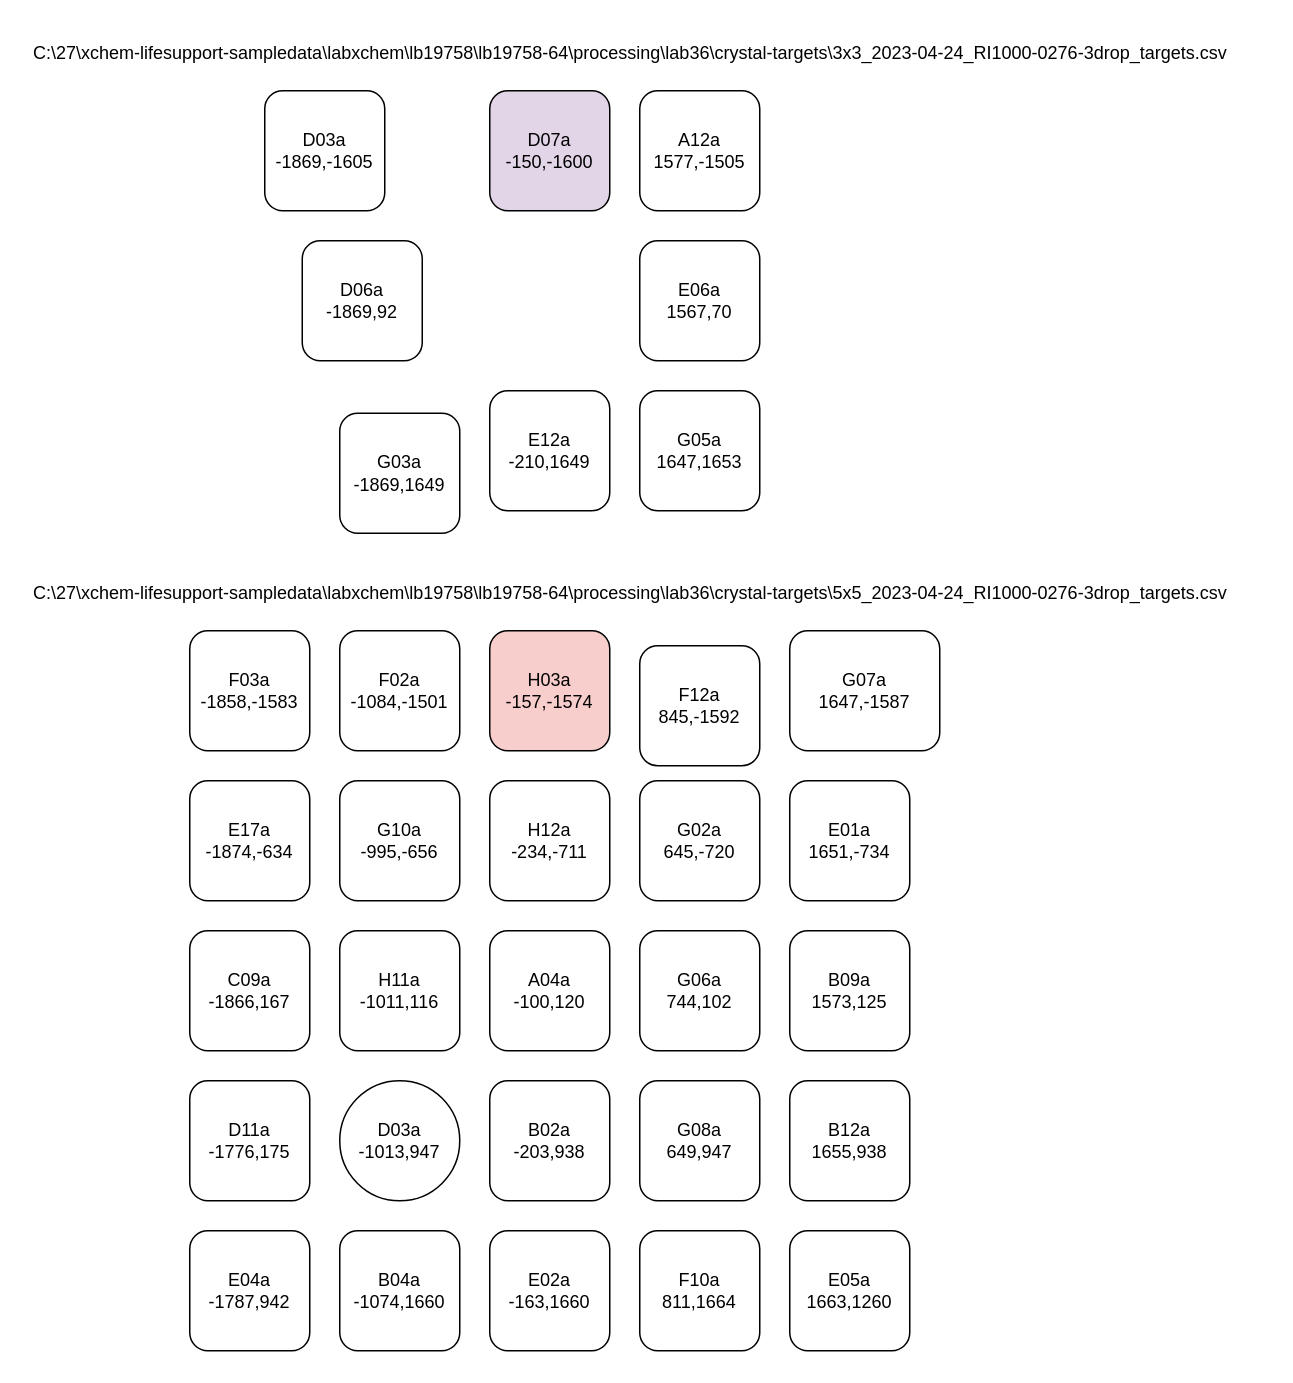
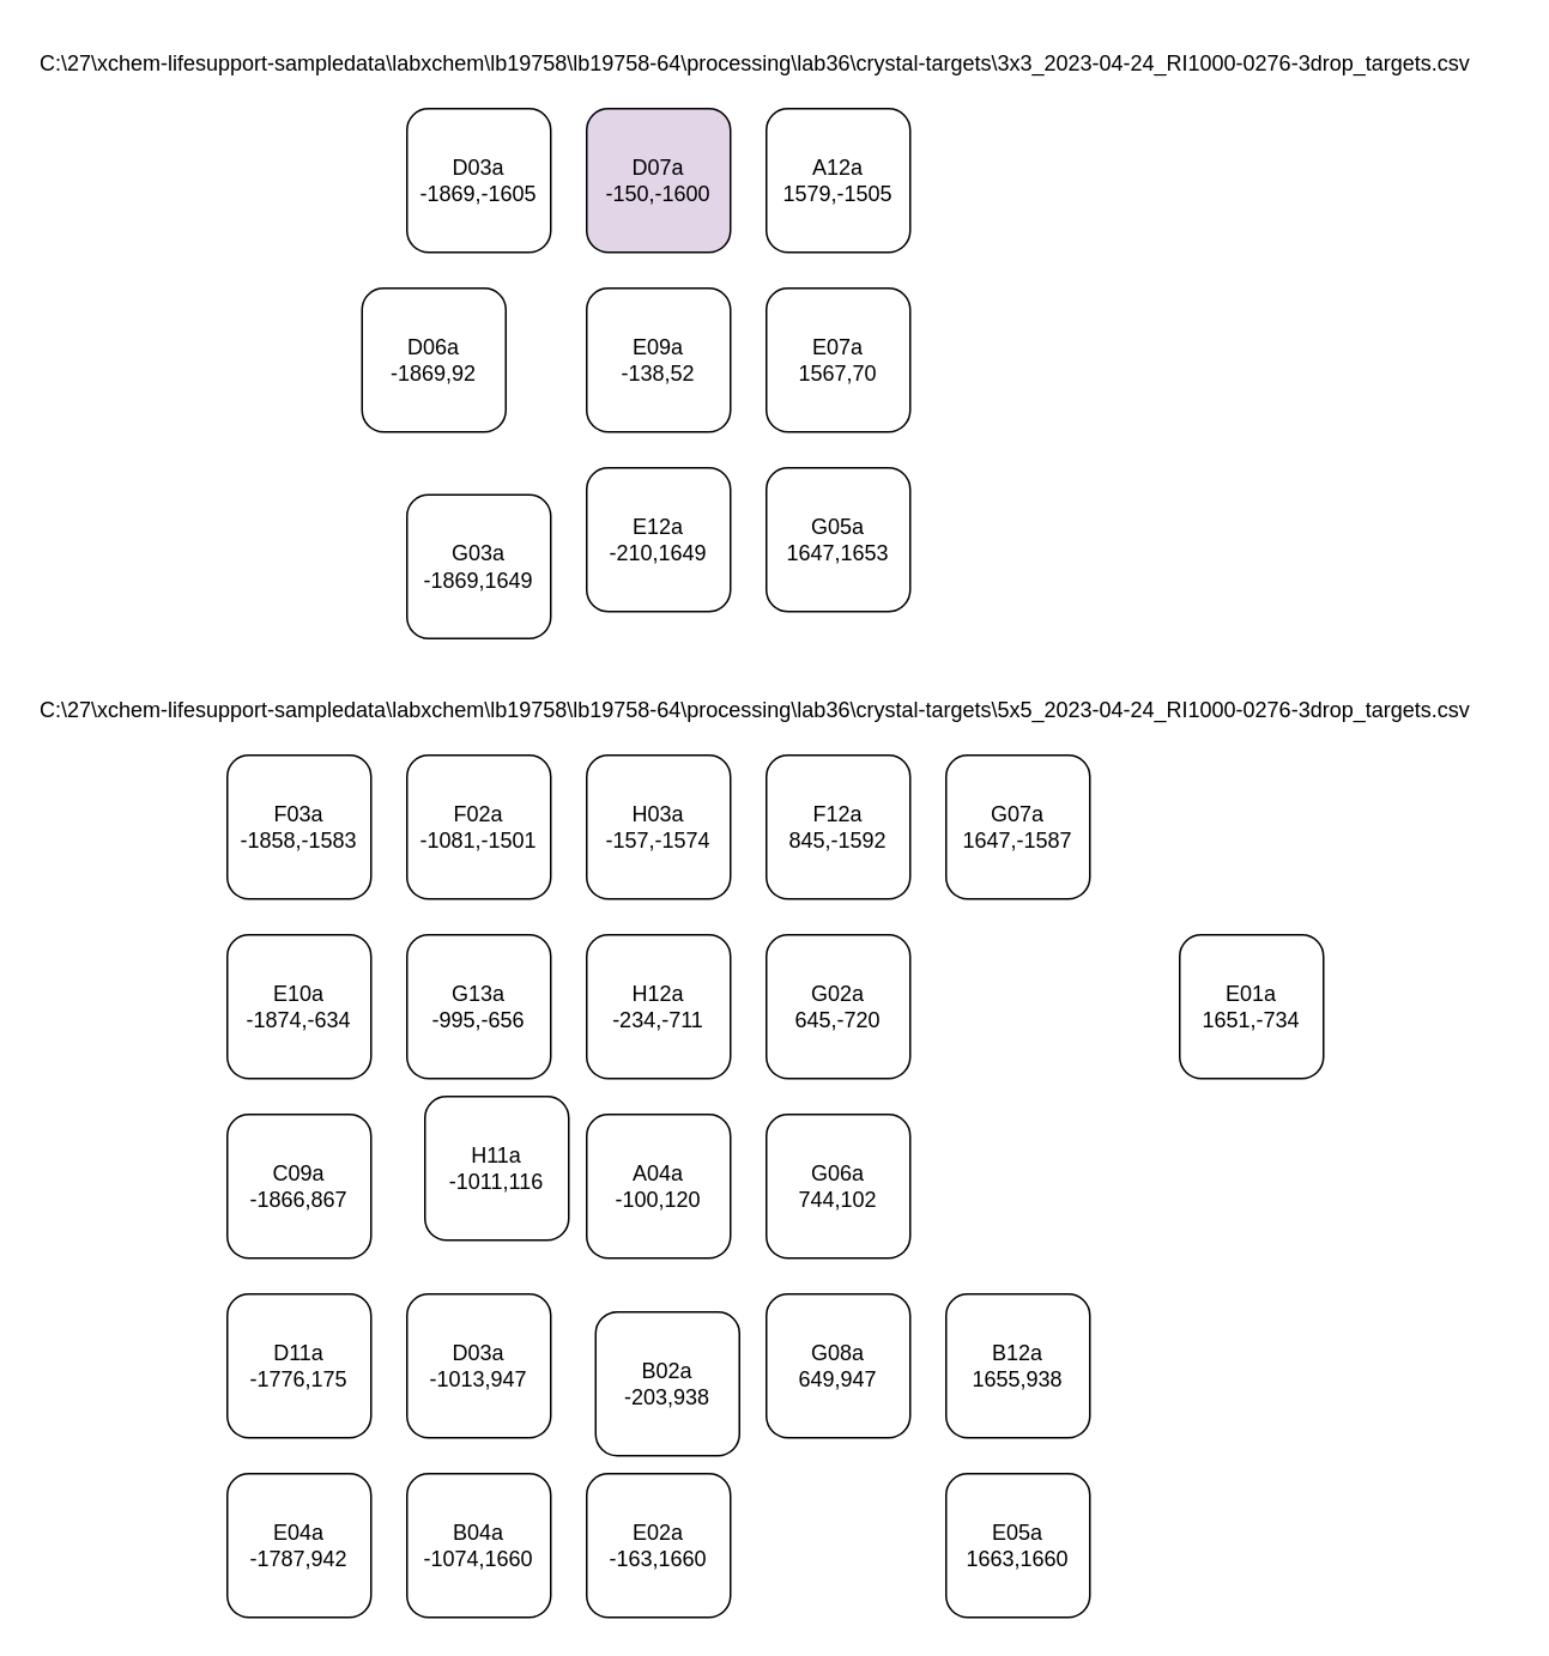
  <mxCell id="0" />
  <mxCell id="1" parent="0" />
- <mxCell id="2" value="D03a&lt;br&gt;-1869,-1605" style="rounded=1;whiteSpace=wrap;html=1;" vertex="1" parent="1"><mxGeometry x="176" y="60" width="80" height="80" as="geometry" /></mxCell>
+ <mxCell id="2" value="D03a&lt;br&gt;-1869,-1605" style="rounded=1;whiteSpace=wrap;html=1;" vertex="1" parent="1"><mxGeometry x="226" y="60" width="80" height="80" as="geometry" /></mxCell>
  <mxCell id="3" value="G03a&lt;br&gt;-1869,1649" style="rounded=1;whiteSpace=wrap;html=1;" vertex="1" parent="1"><mxGeometry x="226" y="275" width="80" height="80" as="geometry" /></mxCell>
  <mxCell id="4" value="G05a&lt;br&gt;1647,1653" style="rounded=1;whiteSpace=wrap;html=1;" vertex="1" parent="1"><mxGeometry x="426" y="260" width="80" height="80" as="geometry" /></mxCell>
  <mxCell id="5" value="D06a&lt;br&gt;-1869,92" style="rounded=1;whiteSpace=wrap;html=1;" vertex="1" parent="1"><mxGeometry x="201" y="160" width="80" height="80" as="geometry" /></mxCell>
  <mxCell id="6" value="D07a&lt;br&gt;-150,-1600" style="rounded=1;whiteSpace=wrap;html=1;fillColor=#e1d5e7;" vertex="1" parent="1"><mxGeometry x="326" y="60" width="80" height="80" as="geometry" /></mxCell>
- <mxCell id="7" value="E06a&lt;br&gt;1567,70" style="rounded=1;whiteSpace=wrap;html=1;" vertex="1" parent="1"><mxGeometry x="426" y="160" width="80" height="80" as="geometry" /></mxCell>
- <mxCell id="9" value="A12a&lt;br&gt;1577,-1505" style="rounded=1;whiteSpace=wrap;html=1;" vertex="1" parent="1"><mxGeometry x="426" y="60" width="80" height="80" as="geometry" /></mxCell>
+ <mxCell id="7" value="E07a&lt;br&gt;1567,70" style="rounded=1;whiteSpace=wrap;html=1;" vertex="1" parent="1"><mxGeometry x="426" y="160" width="80" height="80" as="geometry" /></mxCell>
+ <mxCell id="8" value="E09a&lt;br&gt;-138,52" style="rounded=1;whiteSpace=wrap;html=1;" vertex="1" parent="1"><mxGeometry x="326" y="160" width="80" height="80" as="geometry" /></mxCell>
+ <mxCell id="9" value="A12a&lt;br&gt;1579,-1505" style="rounded=1;whiteSpace=wrap;html=1;" vertex="1" parent="1"><mxGeometry x="426" y="60" width="80" height="80" as="geometry" /></mxCell>
  <mxCell id="10" value="E12a&lt;br&gt;-210,1649" style="rounded=1;whiteSpace=wrap;html=1;" vertex="1" parent="1"><mxGeometry x="326" y="260" width="80" height="80" as="geometry" /></mxCell>
  <mxCell id="11" value="C:\27\xchem-lifesupport-sampledata\labxchem\lb19758\lb19758-64\processing\lab36\crystal-targets\3x3_2023-04-24_RI1000-0276-3drop_targets.csv" style="text;html=1;strokeColor=none;fillColor=none;align=left;verticalAlign=middle;whiteSpace=wrap;rounded=0;" vertex="1" parent="1"><mxGeometry x="20" y="20" width="800" height="30" as="geometry" /></mxCell>
  <mxCell id="12" value="D11a&lt;br&gt;-1776,175" style="rounded=1;whiteSpace=wrap;html=1;" vertex="1" parent="1"><mxGeometry x="126" y="720" width="80" height="80" as="geometry" /></mxCell>
- <mxCell id="13" value="H11a&lt;br&gt;-1011,116" style="rounded=1;whiteSpace=wrap;html=1;" vertex="1" parent="1"><mxGeometry x="226" y="620" width="80" height="80" as="geometry" /></mxCell>
- <mxCell id="14" value="F12a&lt;br&gt;845,-1592" style="rounded=1;whiteSpace=wrap;html=1;" vertex="1" parent="1"><mxGeometry x="426" y="430" width="80" height="80" as="geometry" /></mxCell>
+ <mxCell id="13" value="H11a&lt;br&gt;-1011,116" style="rounded=1;whiteSpace=wrap;html=1;" vertex="1" parent="1"><mxGeometry x="236" y="610" width="80" height="80" as="geometry" /></mxCell>
+ <mxCell id="14" value="F12a&lt;br&gt;845,-1592" style="rounded=1;whiteSpace=wrap;html=1;" vertex="1" parent="1"><mxGeometry x="426" y="420" width="80" height="80" as="geometry" /></mxCell>
  <mxCell id="15" value="H12a&lt;br&gt;-234,-711" style="rounded=1;whiteSpace=wrap;html=1;" vertex="1" parent="1"><mxGeometry x="326" y="520" width="80" height="80" as="geometry" /></mxCell>
  <mxCell id="16" value="B12a&lt;br&gt;1655,938" style="rounded=1;whiteSpace=wrap;html=1;" vertex="1" parent="1"><mxGeometry x="526" y="720" width="80" height="80" as="geometry" /></mxCell>
- <mxCell id="17" value="B09a&lt;br&gt;1573,125" style="rounded=1;whiteSpace=wrap;html=1;" vertex="1" parent="1"><mxGeometry x="526" y="620" width="80" height="80" as="geometry" /></mxCell>
- <mxCell id="18" value="C09a&lt;br&gt;-1866,167" style="rounded=1;whiteSpace=wrap;html=1;" vertex="1" parent="1"><mxGeometry x="126" y="620" width="80" height="80" as="geometry" /></mxCell>
- <mxCell id="19" value="E17a&lt;br&gt;-1874,-634" style="rounded=1;whiteSpace=wrap;html=1;" vertex="1" parent="1"><mxGeometry x="126" y="520" width="80" height="80" as="geometry" /></mxCell>
- <mxCell id="20" value="F10a&lt;br&gt;811,1664" style="rounded=1;whiteSpace=wrap;html=1;" vertex="1" parent="1"><mxGeometry x="426" y="820" width="80" height="80" as="geometry" /></mxCell>
- <mxCell id="21" value="G10a&lt;br&gt;-995,-656" style="rounded=1;whiteSpace=wrap;html=1;" vertex="1" parent="1"><mxGeometry x="226" y="520" width="80" height="80" as="geometry" /></mxCell>
+ <mxCell id="18" value="C09a&lt;br&gt;-1866,867" style="rounded=1;whiteSpace=wrap;html=1;" vertex="1" parent="1"><mxGeometry x="126" y="620" width="80" height="80" as="geometry" /></mxCell>
+ <mxCell id="19" value="E10a&lt;br&gt;-1874,-634" style="rounded=1;whiteSpace=wrap;html=1;" vertex="1" parent="1"><mxGeometry x="126" y="520" width="80" height="80" as="geometry" /></mxCell>
+ <mxCell id="21" value="G13a&lt;br&gt;-995,-656" style="rounded=1;whiteSpace=wrap;html=1;" vertex="1" parent="1"><mxGeometry x="226" y="520" width="80" height="80" as="geometry" /></mxCell>
  <mxCell id="22" value="E04a&lt;br&gt;-1787,942" style="rounded=1;whiteSpace=wrap;html=1;" vertex="1" parent="1"><mxGeometry x="126" y="820" width="80" height="80" as="geometry" /></mxCell>
- <mxCell id="23" value="E05a&lt;br&gt;1663,1260" style="rounded=1;whiteSpace=wrap;html=1;" vertex="1" parent="1"><mxGeometry x="526" y="820" width="80" height="80" as="geometry" /></mxCell>
+ <mxCell id="23" value="E05a&lt;br&gt;1663,1660" style="rounded=1;whiteSpace=wrap;html=1;" vertex="1" parent="1"><mxGeometry x="526" y="820" width="80" height="80" as="geometry" /></mxCell>
  <mxCell id="24" value="G06a&lt;br&gt;744,102" style="rounded=1;whiteSpace=wrap;html=1;" vertex="1" parent="1"><mxGeometry x="426" y="620" width="80" height="80" as="geometry" /></mxCell>
- <mxCell id="25" value="G07a&lt;br&gt;1647,-1587" style="rounded=1;whiteSpace=wrap;html=1;" vertex="1" parent="1"><mxGeometry x="526" y="420" width="100" height="80" as="geometry" /></mxCell>
+ <mxCell id="25" value="G07a&lt;br&gt;1647,-1587" style="rounded=1;whiteSpace=wrap;html=1;" vertex="1" parent="1"><mxGeometry x="526" y="420" width="80" height="80" as="geometry" /></mxCell>
  <mxCell id="26" value="G08a&lt;br&gt;649,947" style="rounded=1;whiteSpace=wrap;html=1;" vertex="1" parent="1"><mxGeometry x="426" y="720" width="80" height="80" as="geometry" /></mxCell>
- <mxCell id="27" value="D03a&lt;br&gt;-1013,947" style="ellipse;whiteSpace=wrap;html=1;" vertex="1" parent="1"><mxGeometry x="226" y="720" width="80" height="80" as="geometry" /></mxCell>
+ <mxCell id="27" value="D03a&lt;br&gt;-1013,947" style="rounded=1;whiteSpace=wrap;html=1;" vertex="1" parent="1"><mxGeometry x="226" y="720" width="80" height="80" as="geometry" /></mxCell>
  <mxCell id="28" value="F03a&lt;br&gt;-1858,-1583" style="rounded=1;whiteSpace=wrap;html=1;" vertex="1" parent="1"><mxGeometry x="126" y="420" width="80" height="80" as="geometry" /></mxCell>
- <mxCell id="29" value="H03a&lt;br&gt;-157,-1574" style="rounded=1;whiteSpace=wrap;html=1;fillColor=#f8cecc;" vertex="1" parent="1"><mxGeometry x="326" y="420" width="80" height="80" as="geometry" /></mxCell>
+ <mxCell id="29" value="H03a&lt;br&gt;-157,-1574" style="rounded=1;whiteSpace=wrap;html=1;" vertex="1" parent="1"><mxGeometry x="326" y="420" width="80" height="80" as="geometry" /></mxCell>
  <mxCell id="30" value="A04a&lt;br&gt;-100,120" style="rounded=1;whiteSpace=wrap;html=1;" vertex="1" parent="1"><mxGeometry x="326" y="620" width="80" height="80" as="geometry" /></mxCell>
  <mxCell id="31" value="B04a&lt;br&gt;-1074,1660" style="rounded=1;whiteSpace=wrap;html=1;" vertex="1" parent="1"><mxGeometry x="226" y="820" width="80" height="80" as="geometry" /></mxCell>
- <mxCell id="32" value="E01a&lt;br&gt;1651,-734" style="rounded=1;whiteSpace=wrap;html=1;" vertex="1" parent="1"><mxGeometry x="526" y="520" width="80" height="80" as="geometry" /></mxCell>
- <mxCell id="33" value="B02a&lt;br&gt;-203,938" style="rounded=1;whiteSpace=wrap;html=1;" vertex="1" parent="1"><mxGeometry x="326" y="720" width="80" height="80" as="geometry" /></mxCell>
+ <mxCell id="32" value="E01a&lt;br&gt;1651,-734" style="rounded=1;whiteSpace=wrap;html=1;" vertex="1" parent="1"><mxGeometry x="656" y="520" width="80" height="80" as="geometry" /></mxCell>
+ <mxCell id="33" value="B02a&lt;br&gt;-203,938" style="rounded=1;whiteSpace=wrap;html=1;" vertex="1" parent="1"><mxGeometry x="331" y="730" width="80" height="80" as="geometry" /></mxCell>
  <mxCell id="34" value="E02a&lt;br&gt;-163,1660" style="rounded=1;whiteSpace=wrap;html=1;" vertex="1" parent="1"><mxGeometry x="326" y="820" width="80" height="80" as="geometry" /></mxCell>
- <mxCell id="35" value="F02a&lt;br&gt;-1084,-1501" style="rounded=1;whiteSpace=wrap;html=1;" vertex="1" parent="1"><mxGeometry x="226" y="420" width="80" height="80" as="geometry" /></mxCell>
+ <mxCell id="35" value="F02a&lt;br&gt;-1081,-1501" style="rounded=1;whiteSpace=wrap;html=1;" vertex="1" parent="1"><mxGeometry x="226" y="420" width="80" height="80" as="geometry" /></mxCell>
  <mxCell id="36" value="G02a&lt;br&gt;645,-720" style="rounded=1;whiteSpace=wrap;html=1;" vertex="1" parent="1"><mxGeometry x="426" y="520" width="80" height="80" as="geometry" /></mxCell>
  <mxCell id="37" value="C:\27\xchem-lifesupport-sampledata\labxchem\lb19758\lb19758-64\processing\lab36\crystal-targets\5x5_2023-04-24_RI1000-0276-3drop_targets.csv" style="text;html=1;strokeColor=none;fillColor=none;align=left;verticalAlign=middle;whiteSpace=wrap;rounded=0;" vertex="1" parent="1"><mxGeometry x="20" y="380" width="820" height="30" as="geometry" /></mxCell>
